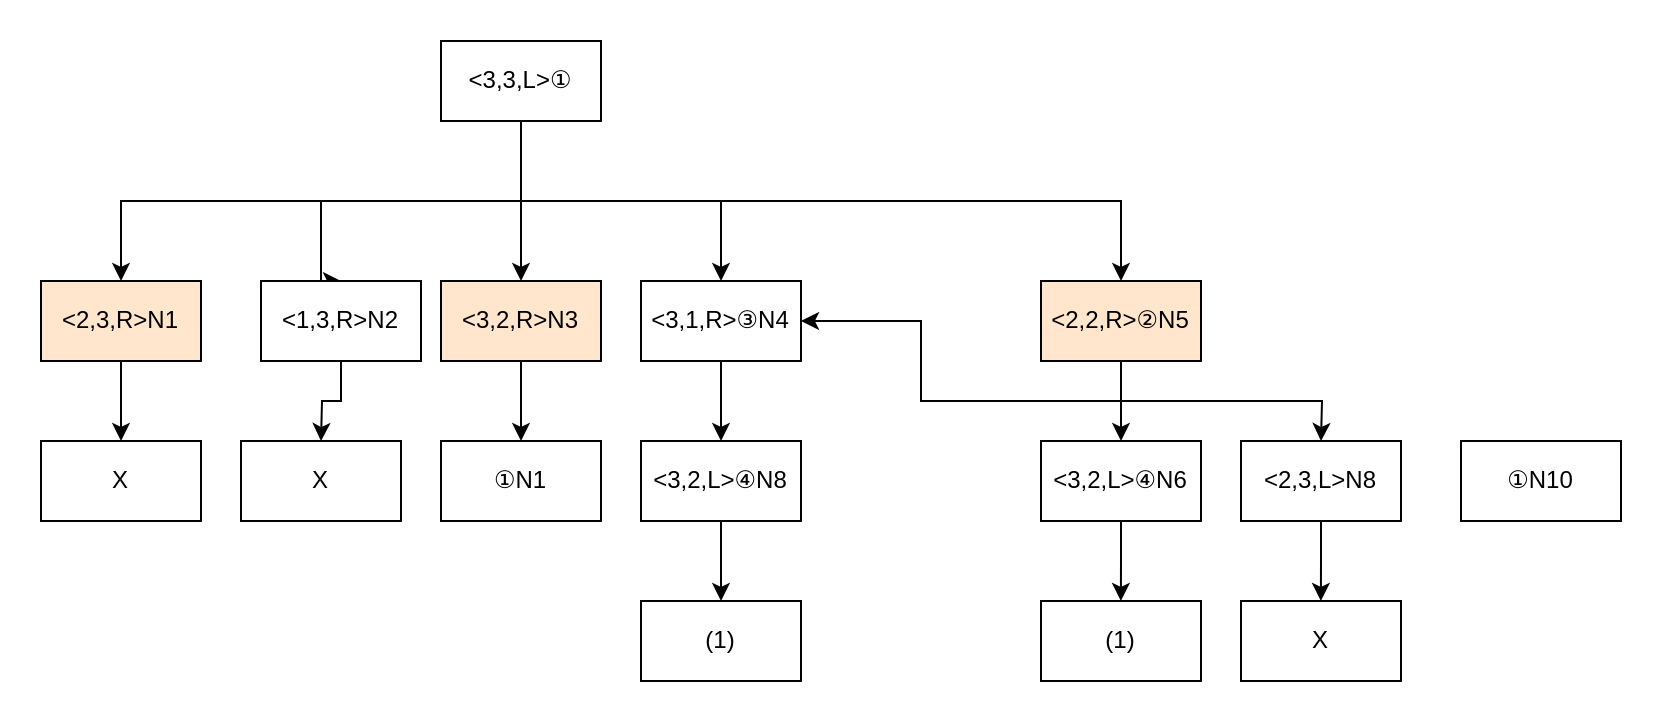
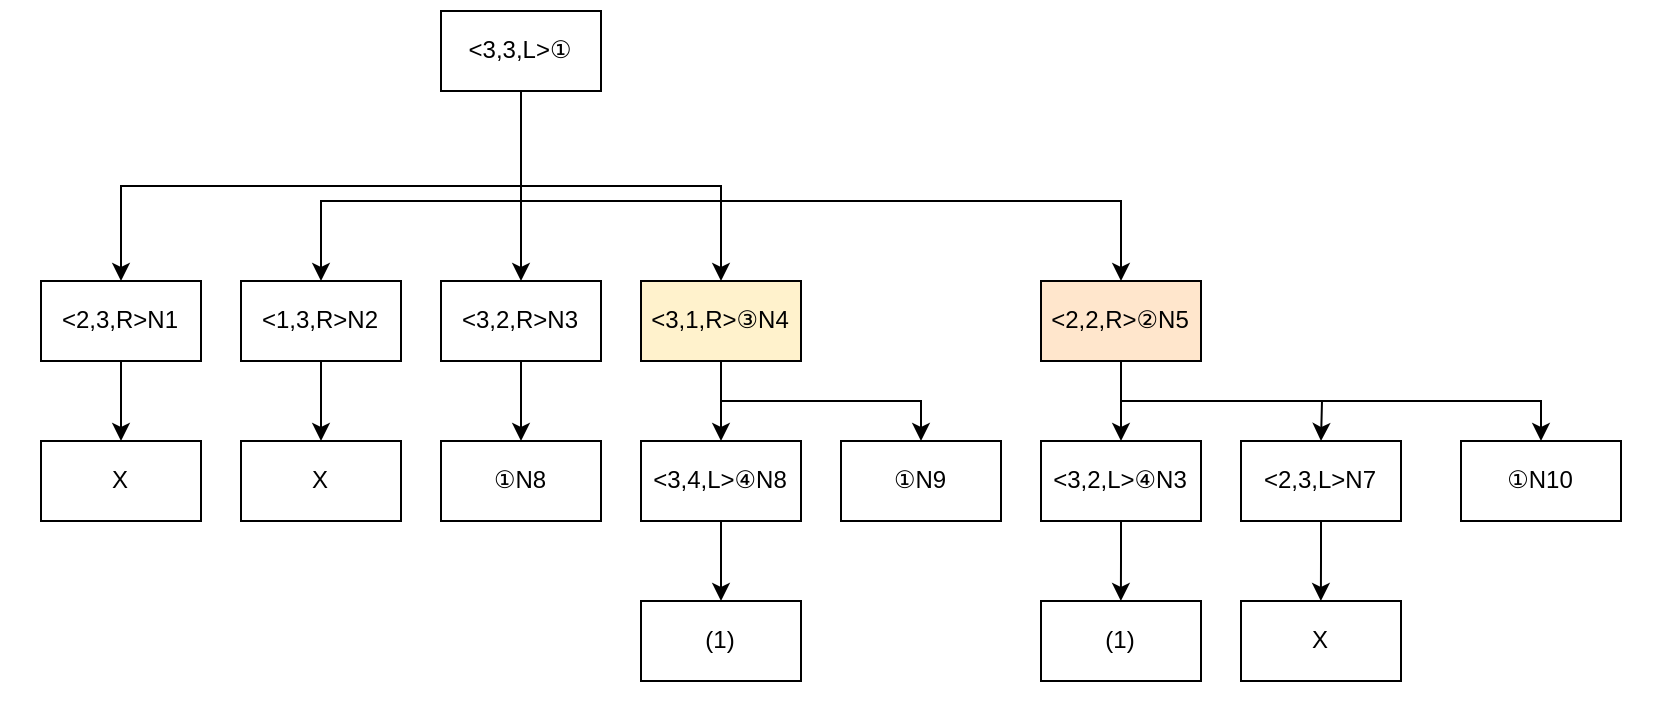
  <mxCell id="0" />
  <mxCell id="1" parent="0" />
  <mxCell id="2" style="edgeStyle=orthogonalEdgeStyle;rounded=0;orthogonalLoop=1;jettySize=auto;html=1;exitX=0.5;exitY=1;exitDx=0;exitDy=0;entryX=0.5;entryY=0;entryDx=0;entryDy=0;labelBackgroundColor=none;fontColor=default;" edge="1" parent="1" source="6" target="19"><mxGeometry relative="1" as="geometry"><mxPoint x="500" y="140" as="targetPoint" /><Array as="points"><mxPoint x="260" y="100" /><mxPoint x="560" y="100" /></Array></mxGeometry></mxCell>
  <mxCell id="3" style="edgeStyle=orthogonalEdgeStyle;rounded=0;orthogonalLoop=1;jettySize=auto;html=1;exitX=0.5;exitY=1;exitDx=0;exitDy=0;entryX=0.5;entryY=0;entryDx=0;entryDy=0;labelBackgroundColor=none;fontColor=default;" edge="1" parent="1" source="6" target="11"><mxGeometry relative="1" as="geometry"><mxPoint x="140" y="140" as="targetPoint" /><mxPoint x="300" y="80" as="sourcePoint" /><Array as="points"><mxPoint x="260" y="100" /><mxPoint x="160" y="100" /></Array></mxGeometry></mxCell>
  <mxCell id="4" style="edgeStyle=orthogonalEdgeStyle;rounded=0;orthogonalLoop=1;jettySize=auto;html=1;exitX=0.5;exitY=1;exitDx=0;exitDy=0;entryX=0.5;entryY=0;entryDx=0;entryDy=0;labelBackgroundColor=none;fontColor=default;" edge="1" parent="1" source="6" target="16"><mxGeometry relative="1" as="geometry"><mxPoint x="380" y="140" as="targetPoint" /></mxGeometry></mxCell>
  <mxCell id="5" style="edgeStyle=orthogonalEdgeStyle;rounded=0;orthogonalLoop=1;jettySize=auto;html=1;exitX=0.5;exitY=1;exitDx=0;exitDy=0;entryX=0.5;entryY=0;entryDx=0;entryDy=0;labelBackgroundColor=none;fontColor=default;" edge="1" parent="1" source="6" target="9"><mxGeometry relative="1" as="geometry"><mxPoint x="20" y="140" as="targetPoint" /></mxGeometry></mxCell>
- <mxCell id="6" value="&amp;lt;3,3,L&amp;gt;①" style="rounded=0;whiteSpace=wrap;html=1;labelBackgroundColor=none;" parent="1" vertex="1"><mxGeometry x="220" y="20" width="80" height="40" as="geometry" /></mxCell>
+ <mxCell id="6" value="&amp;lt;3,3,L&amp;gt;①" style="rounded=0;whiteSpace=wrap;html=1;labelBackgroundColor=none;" parent="1" vertex="1"><mxGeometry x="220" y="5" width="80" height="40" as="geometry" /></mxCell>
  <mxCell id="7" value="" style="endArrow=classic;html=1;rounded=0;exitX=0.5;exitY=1;exitDx=0;exitDy=0;labelBackgroundColor=none;fontColor=default;" parent="1" source="6" edge="1"><mxGeometry width="50" height="50" relative="1" as="geometry"><mxPoint x="250" y="270" as="sourcePoint" /><mxPoint x="260" y="140" as="targetPoint" /><Array as="points" /></mxGeometry></mxCell>
  <mxCell id="8" style="edgeStyle=orthogonalEdgeStyle;rounded=0;orthogonalLoop=1;jettySize=auto;html=1;exitX=0.5;exitY=1;exitDx=0;exitDy=0;labelBackgroundColor=none;fontColor=default;" edge="1" parent="1" source="9"><mxGeometry relative="1" as="geometry"><mxPoint x="60" y="220" as="targetPoint" /></mxGeometry></mxCell>
- <mxCell id="9" value="&amp;lt;2,3,R&amp;gt;N1" style="whiteSpace=wrap;html=1;labelBackgroundColor=none;fillColor=#ffe6cc;" vertex="1" parent="1"><mxGeometry x="20" y="140" width="80" height="40" as="geometry" /></mxCell>
+ <mxCell id="9" value="&amp;lt;2,3,R&amp;gt;N1" style="whiteSpace=wrap;html=1;labelBackgroundColor=none;" vertex="1" parent="1"><mxGeometry x="20" y="140" width="80" height="40" as="geometry" /></mxCell>
  <mxCell id="10" style="edgeStyle=orthogonalEdgeStyle;rounded=0;orthogonalLoop=1;jettySize=auto;html=1;exitX=0.5;exitY=1;exitDx=0;exitDy=0;labelBackgroundColor=none;fontColor=default;" edge="1" parent="1" source="11"><mxGeometry relative="1" as="geometry"><mxPoint x="160" y="220" as="targetPoint" /></mxGeometry></mxCell>
- <mxCell id="11" value="&amp;lt;1,3,R&amp;gt;N2" style="whiteSpace=wrap;html=1;labelBackgroundColor=none;" vertex="1" parent="1"><mxGeometry x="130" y="140" width="80" height="40" as="geometry" /></mxCell>
+ <mxCell id="11" value="&amp;lt;1,3,R&amp;gt;N2" style="whiteSpace=wrap;html=1;labelBackgroundColor=none;" vertex="1" parent="1"><mxGeometry x="120" y="140" width="80" height="40" as="geometry" /></mxCell>
  <mxCell id="12" style="edgeStyle=orthogonalEdgeStyle;rounded=0;orthogonalLoop=1;jettySize=auto;html=1;labelBackgroundColor=none;fontColor=default;" edge="1" parent="1" source="13"><mxGeometry relative="1" as="geometry"><mxPoint x="260" y="220" as="targetPoint" /></mxGeometry></mxCell>
- <mxCell id="13" value="&amp;lt;3,2,R&amp;gt;N3" style="whiteSpace=wrap;html=1;labelBackgroundColor=none;fillColor=#ffe6cc;" vertex="1" parent="1"><mxGeometry x="220" y="140" width="80" height="40" as="geometry" /></mxCell>
+ <mxCell id="13" value="&amp;lt;3,2,R&amp;gt;N3" style="whiteSpace=wrap;html=1;labelBackgroundColor=none;" vertex="1" parent="1"><mxGeometry x="220" y="140" width="80" height="40" as="geometry" /></mxCell>
  <mxCell id="14" style="edgeStyle=orthogonalEdgeStyle;rounded=0;orthogonalLoop=1;jettySize=auto;html=1;labelBackgroundColor=none;fontColor=default;" edge="1" parent="1" source="16"><mxGeometry relative="1" as="geometry"><mxPoint x="360" y="220" as="targetPoint" /></mxGeometry></mxCell>
- <mxCell id="16" value="&amp;lt;3,1,R&amp;gt;③N4" style="whiteSpace=wrap;html=1;labelBackgroundColor=none;" vertex="1" parent="1"><mxGeometry x="320" y="140" width="80" height="40" as="geometry" /></mxCell>
+ <mxCell id="15" style="edgeStyle=orthogonalEdgeStyle;rounded=0;orthogonalLoop=1;jettySize=auto;html=1;exitX=0.5;exitY=1;exitDx=0;exitDy=0;entryX=0.5;entryY=0;entryDx=0;entryDy=0;labelBackgroundColor=none;fontColor=default;" edge="1" parent="1" source="16" target="25"><mxGeometry relative="1" as="geometry"><mxPoint x="480" y="220" as="targetPoint" /><Array as="points"><mxPoint x="360" y="200" /><mxPoint x="460" y="200" /></Array></mxGeometry></mxCell>
+ <mxCell id="16" value="&amp;lt;3,1,R&amp;gt;③N4" style="whiteSpace=wrap;html=1;labelBackgroundColor=none;fillColor=#fff2cc;" vertex="1" parent="1"><mxGeometry x="320" y="140" width="80" height="40" as="geometry" /></mxCell>
  <mxCell id="17" style="edgeStyle=orthogonalEdgeStyle;rounded=0;orthogonalLoop=1;jettySize=auto;html=1;labelBackgroundColor=none;fontColor=default;" edge="1" parent="1" source="19"><mxGeometry relative="1" as="geometry"><mxPoint x="560" y="220" as="targetPoint" /></mxGeometry></mxCell>
  <mxCell id="18" style="edgeStyle=orthogonalEdgeStyle;rounded=0;orthogonalLoop=1;jettySize=auto;html=1;exitX=0.5;exitY=1;exitDx=0;exitDy=0;labelBackgroundColor=none;fontColor=default;" edge="1" parent="1" source="19"><mxGeometry relative="1" as="geometry"><mxPoint x="660" y="220" as="targetPoint" /></mxGeometry></mxCell>
  <mxCell id="19" value="&amp;lt;2,2,R&amp;gt;②N5" style="whiteSpace=wrap;html=1;labelBackgroundColor=none;fillColor=#ffe6cc;" vertex="1" parent="1"><mxGeometry x="520" y="140" width="80" height="40" as="geometry" /></mxCell>
  <mxCell id="20" value="X" style="whiteSpace=wrap;html=1;labelBackgroundColor=none;" vertex="1" parent="1"><mxGeometry x="20" y="220" width="80" height="40" as="geometry" /></mxCell>
  <mxCell id="21" value="X" style="whiteSpace=wrap;html=1;labelBackgroundColor=none;" vertex="1" parent="1"><mxGeometry x="120" y="220" width="80" height="40" as="geometry" /></mxCell>
- <mxCell id="22" value="①N1" style="whiteSpace=wrap;html=1;labelBackgroundColor=none;" vertex="1" parent="1"><mxGeometry x="220" y="220" width="80" height="40" as="geometry" /></mxCell>
+ <mxCell id="22" value="①N8" style="whiteSpace=wrap;html=1;labelBackgroundColor=none;" vertex="1" parent="1"><mxGeometry x="220" y="220" width="80" height="40" as="geometry" /></mxCell>
  <mxCell id="23" style="edgeStyle=orthogonalEdgeStyle;rounded=0;orthogonalLoop=1;jettySize=auto;html=1;exitX=0.5;exitY=1;exitDx=0;exitDy=0;labelBackgroundColor=none;fontColor=default;" edge="1" parent="1" source="24"><mxGeometry relative="1" as="geometry"><mxPoint x="360" y="300" as="targetPoint" /></mxGeometry></mxCell>
- <mxCell id="24" value="&amp;lt;3,2,L&amp;gt;④N8" style="whiteSpace=wrap;html=1;labelBackgroundColor=none;" vertex="1" parent="1"><mxGeometry x="320" y="220" width="80" height="40" as="geometry" /></mxCell>
+ <mxCell id="24" value="&amp;lt;3,4,L&amp;gt;④N8" style="whiteSpace=wrap;html=1;labelBackgroundColor=none;" vertex="1" parent="1"><mxGeometry x="320" y="220" width="80" height="40" as="geometry" /></mxCell>
+ <mxCell id="25" value="①N9" style="whiteSpace=wrap;html=1;labelBackgroundColor=none;" vertex="1" parent="1"><mxGeometry x="420" y="220" width="80" height="40" as="geometry" /></mxCell>
  <mxCell id="26" style="edgeStyle=orthogonalEdgeStyle;rounded=0;orthogonalLoop=1;jettySize=auto;html=1;exitX=0.5;exitY=1;exitDx=0;exitDy=0;labelBackgroundColor=none;fontColor=default;" edge="1" parent="1" source="27"><mxGeometry relative="1" as="geometry"><mxPoint x="559.936" y="300" as="targetPoint" /></mxGeometry></mxCell>
- <mxCell id="27" value="&amp;lt;3,2,L&amp;gt;④N6" style="whiteSpace=wrap;html=1;labelBackgroundColor=none;" vertex="1" parent="1"><mxGeometry x="520" y="220" width="80" height="40" as="geometry" /></mxCell>
+ <mxCell id="27" value="&amp;lt;3,2,L&amp;gt;④N3" style="whiteSpace=wrap;html=1;labelBackgroundColor=none;" vertex="1" parent="1"><mxGeometry x="520" y="220" width="80" height="40" as="geometry" /></mxCell>
  <mxCell id="28" style="edgeStyle=orthogonalEdgeStyle;rounded=0;orthogonalLoop=1;jettySize=auto;html=1;exitX=0.5;exitY=1;exitDx=0;exitDy=0;labelBackgroundColor=none;fontColor=default;" edge="1" parent="1" source="29"><mxGeometry relative="1" as="geometry"><mxPoint x="659.936" y="300" as="targetPoint" /></mxGeometry></mxCell>
- <mxCell id="29" value="&amp;lt;2,3,L&amp;gt;N8" style="whiteSpace=wrap;html=1;labelBackgroundColor=none;" vertex="1" parent="1"><mxGeometry x="620" y="220" width="80" height="40" as="geometry" /></mxCell>
+ <mxCell id="29" value="&amp;lt;2,3,L&amp;gt;N7" style="whiteSpace=wrap;html=1;labelBackgroundColor=none;" vertex="1" parent="1"><mxGeometry x="620" y="220" width="80" height="40" as="geometry" /></mxCell>
  <mxCell id="30" value="①N10" style="whiteSpace=wrap;html=1;labelBackgroundColor=none;" vertex="1" parent="1"><mxGeometry x="730" y="220" width="80" height="40" as="geometry" /></mxCell>
- <mxCell id="31" style="edgeStyle=orthogonalEdgeStyle;rounded=0;orthogonalLoop=1;jettySize=auto;html=1;exitX=0.5;exitY=1;exitDx=0;exitDy=0;labelBackgroundColor=none;fontColor=default;" edge="1" parent="1" source="19" target="16"><mxGeometry relative="1" as="geometry" /></mxCell>
+ <mxCell id="31" style="edgeStyle=orthogonalEdgeStyle;rounded=0;orthogonalLoop=1;jettySize=auto;html=1;exitX=0.5;exitY=1;exitDx=0;exitDy=0;entryX=0.5;entryY=0;entryDx=0;entryDy=0;labelBackgroundColor=none;fontColor=default;" edge="1" parent="1" source="19" target="30"><mxGeometry relative="1" as="geometry" /></mxCell>
  <mxCell id="32" value="X" style="whiteSpace=wrap;html=1;labelBackgroundColor=none;" vertex="1" parent="1"><mxGeometry x="620" y="300" width="80" height="40" as="geometry" /></mxCell>
  <mxCell id="33" value="(1)" style="whiteSpace=wrap;html=1;labelBackgroundColor=none;" vertex="1" parent="1"><mxGeometry x="320" y="300" width="80" height="40" as="geometry" /></mxCell>
  <mxCell id="34" value="(1)" style="whiteSpace=wrap;html=1;labelBackgroundColor=none;" vertex="1" parent="1"><mxGeometry x="520" y="300" width="80" height="40" as="geometry" /></mxCell>
